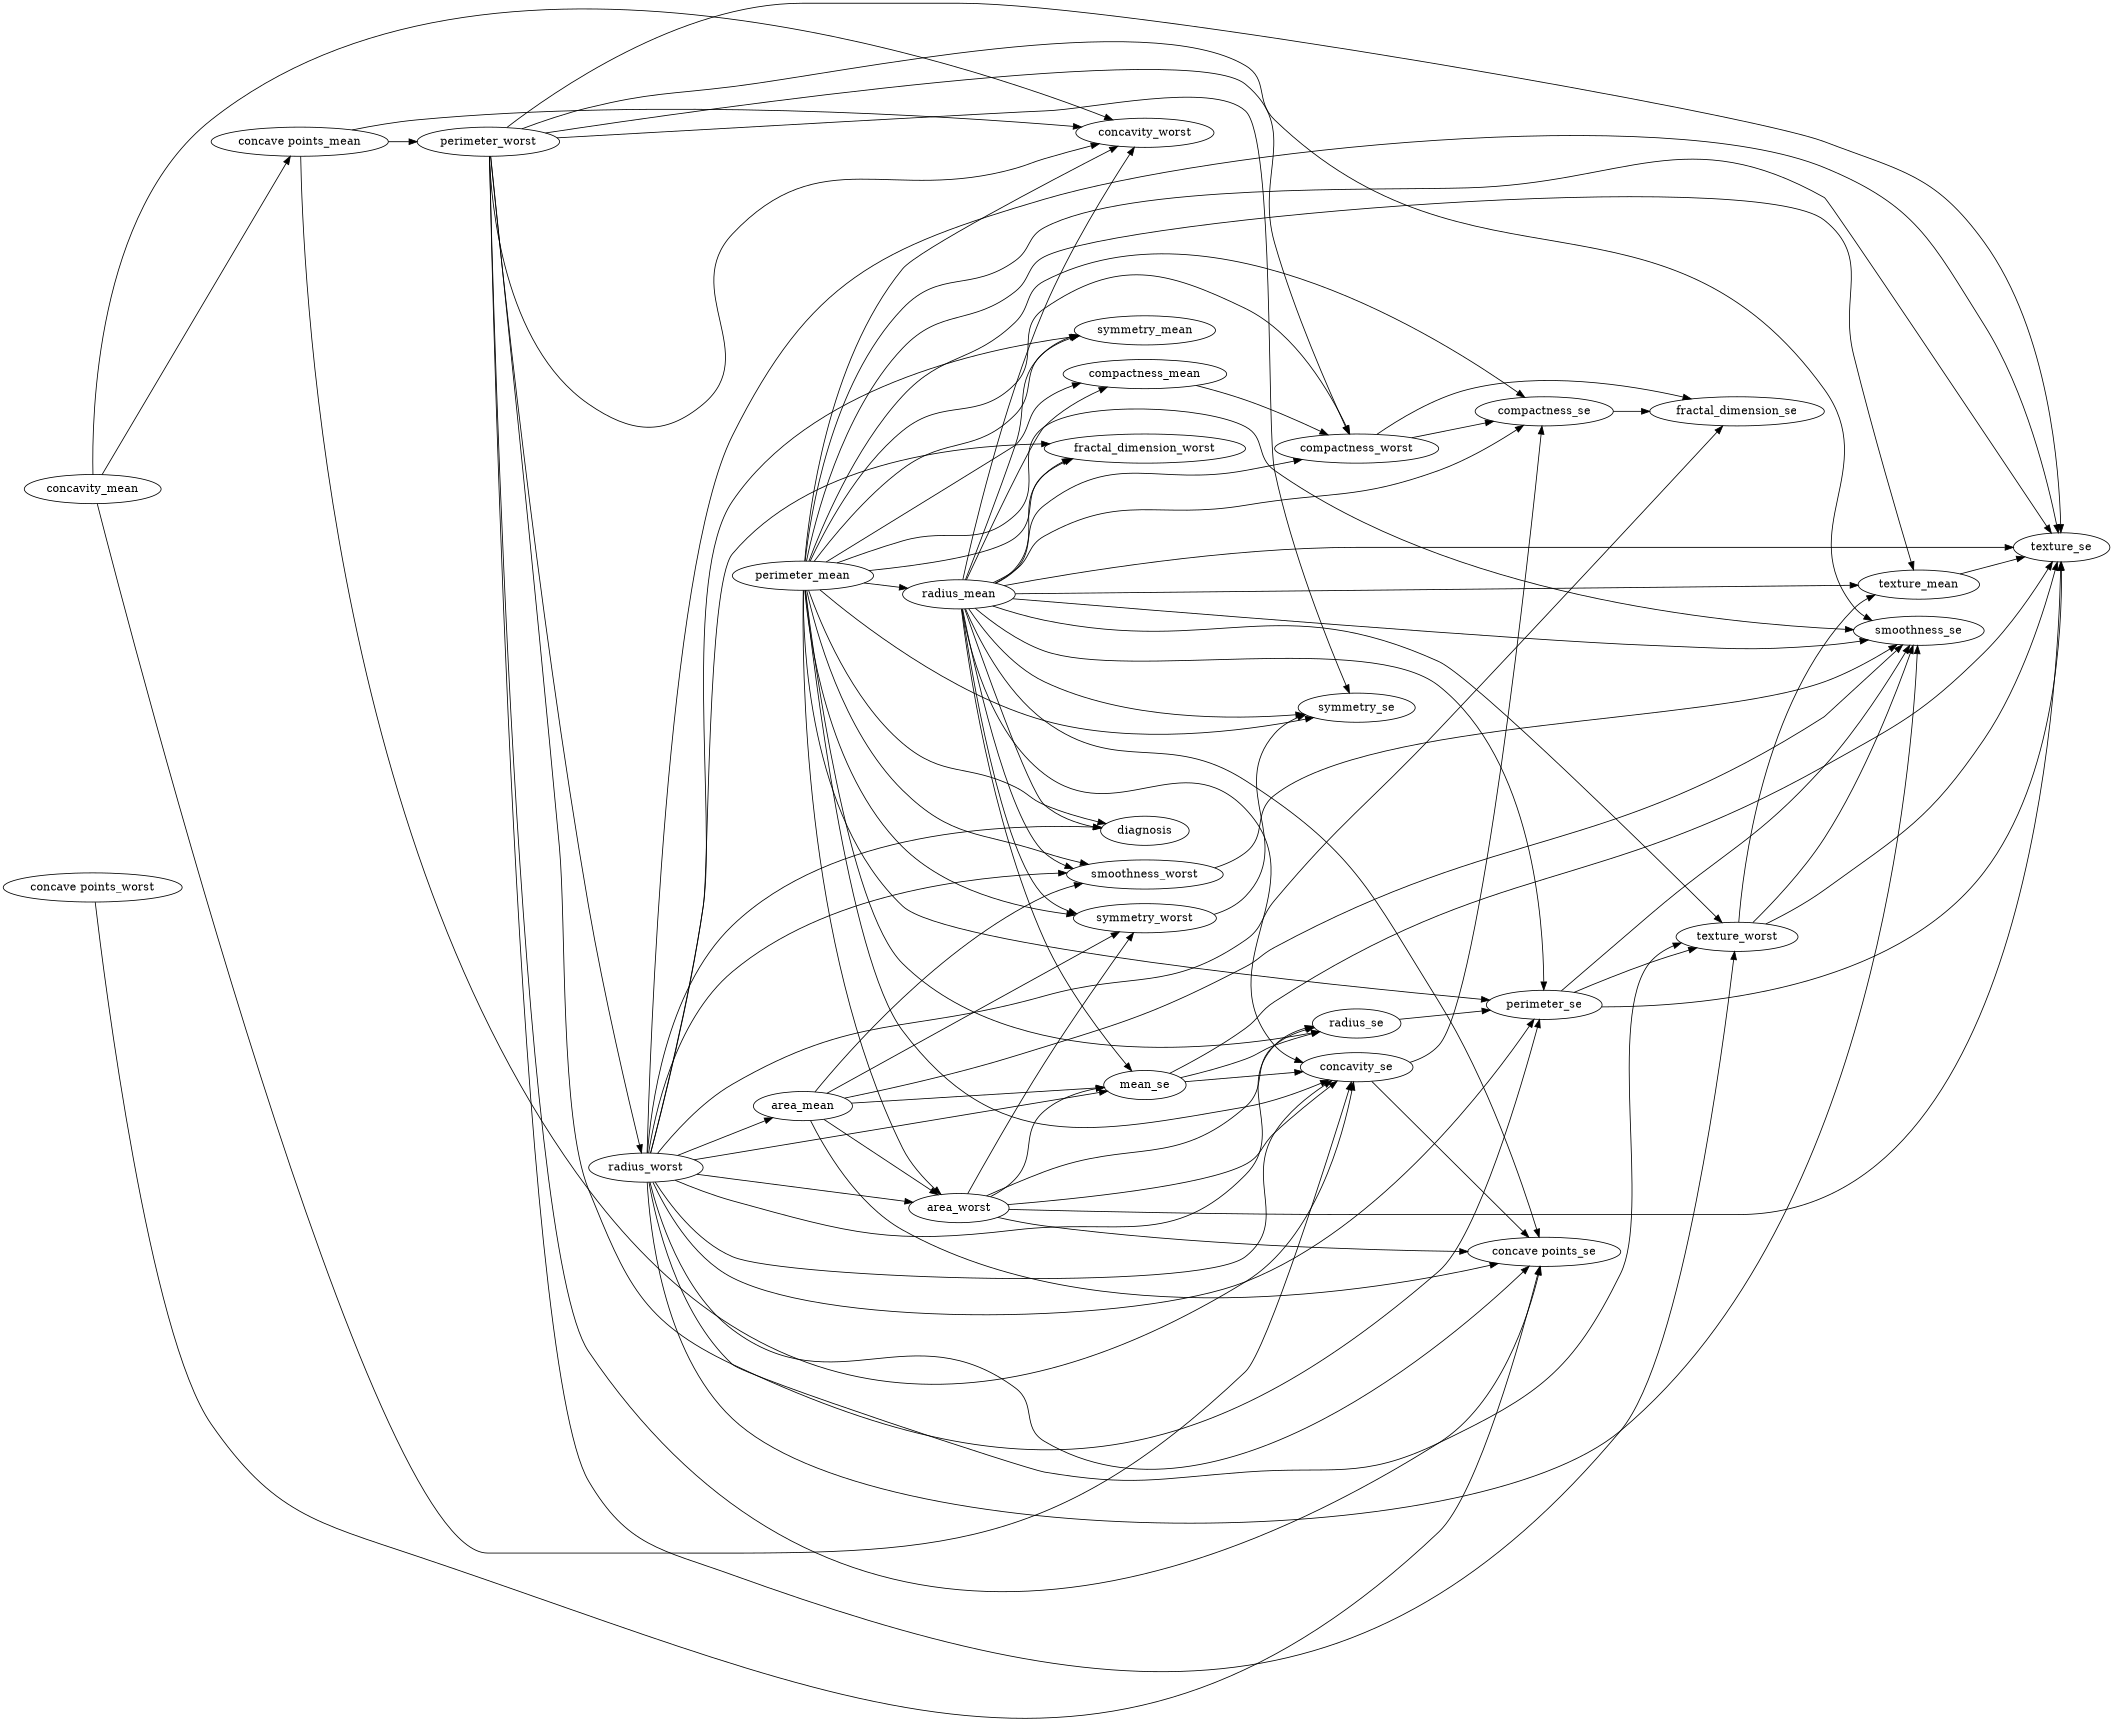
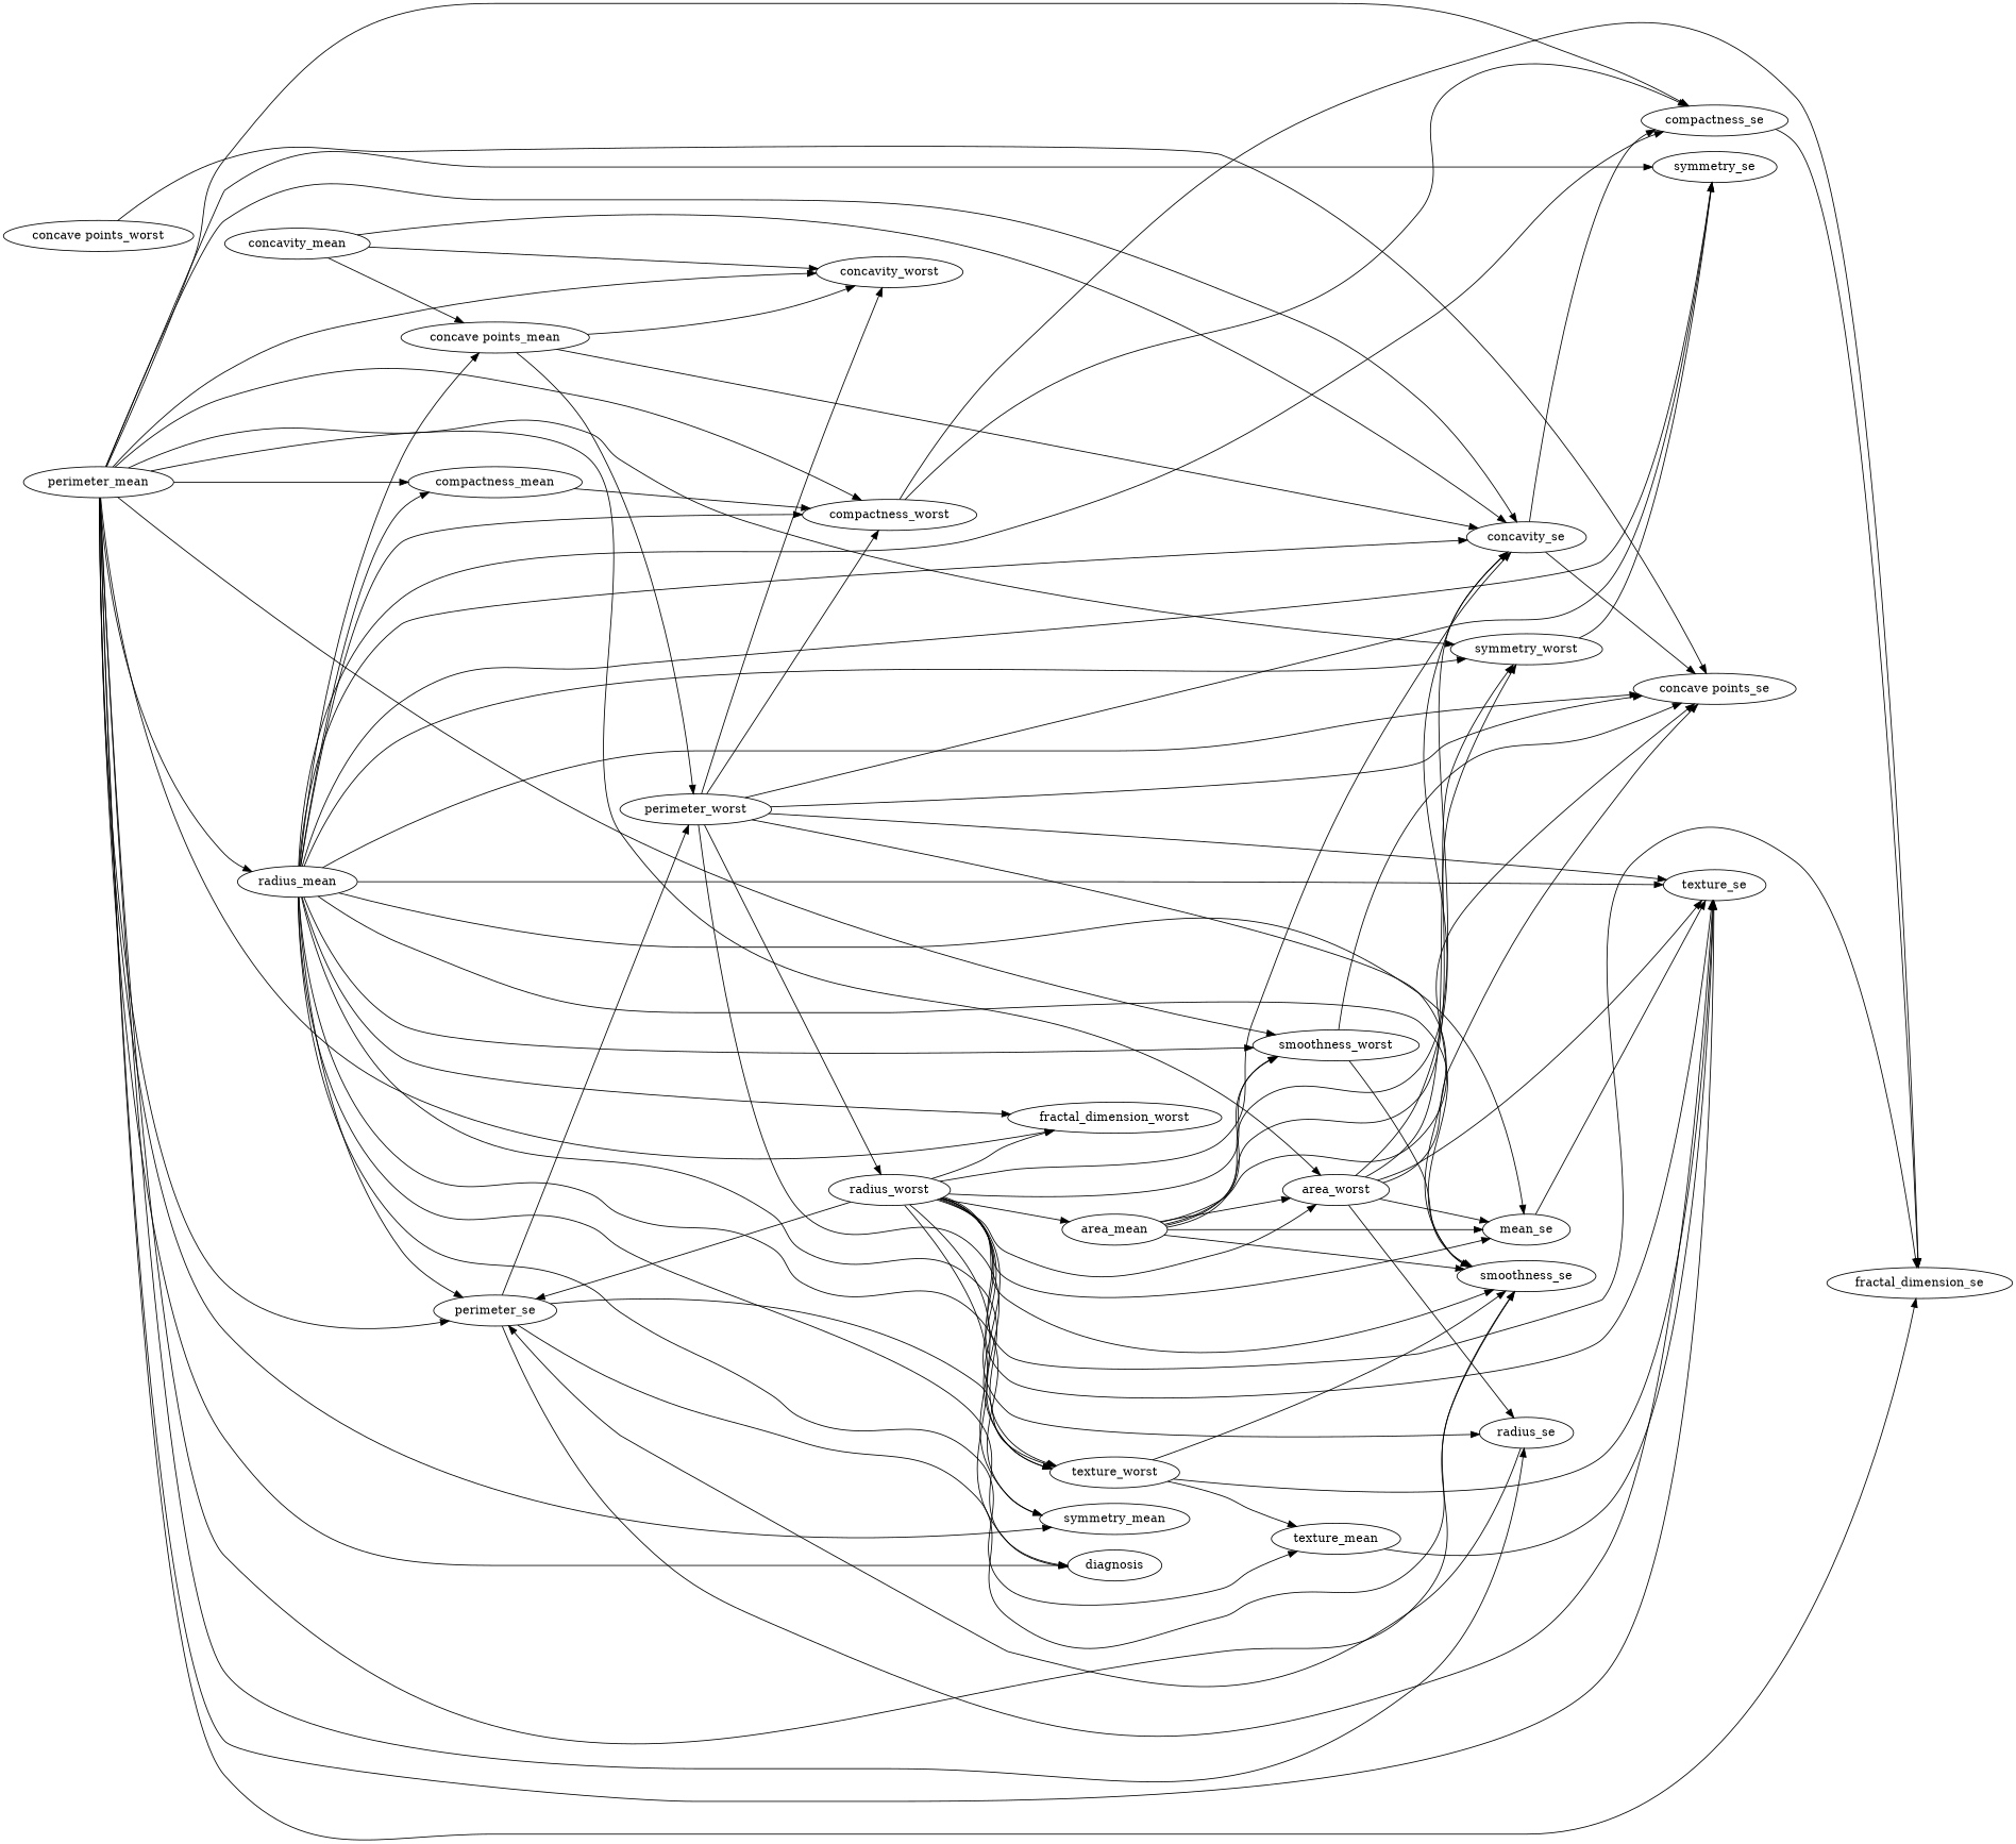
  strict digraph {
    rankdir=LR
    edge [origin=learned]
    radius_mean
    diagnosis
    texture_mean
    compactness_mean
    symmetry_mean
    texture_se
    perimeter_se
    n8 [label=mean_se]
    smoothness_se
    compactness_se
    concavity_se
    "concave points_se"
    symmetry_se
    texture_worst
    smoothness_worst
    compactness_worst
    concavity_worst
    symmetry_worst
    fractal_dimension_worst
    radius_se
    fractal_dimension_se
    perimeter_mean
    area_worst
    area_mean
    concavity_mean
    "concave points_mean"
    perimeter_worst
    radius_worst
    "concave points_worst"
    radius_mean -> diagnosis [weight=-3.0788906227719512]
    radius_mean -> texture_mean [weight=0.9060061288539657]
    radius_mean -> compactness_mean [weight=-8.472795805002947]
    radius_mean -> symmetry_mean [weight=2.07547930658487]
    radius_mean -> texture_se [weight=4.229669246520554]
    radius_mean -> perimeter_se [weight=-1.37813189257598]
    radius_mean -> n8 [weight=-3.8381333900905927]
    radius_mean -> smoothness_se [weight=1.6048816151757523]
    radius_mean -> compactness_se [weight=-1.8013124595624423]
    radius_mean -> concavity_se [weight=5.542338452433311]
    radius_mean -> "concave points_se" [weight=2.561727097051372]
    radius_mean -> symmetry_se [weight=-3.5863794362187376]
    radius_mean -> texture_worst [weight=-1.0832891700255396]
    radius_mean -> smoothness_worst [weight=-5.1421818583795655]
    radius_mean -> compactness_worst [weight=2.096650493505193]
-   radius_mean -> concavity_worst [weight=2.3962783888960684]
+   radius_mean -> "concave points_mean" [weight=2.3962783888960684]
    radius_mean -> symmetry_worst [weight=-2.8479720266742907]
    radius_mean -> fractal_dimension_worst [weight=-1.5906774766127325]
    texture_mean -> texture_se [weight=-0.8745496269379102]
    compactness_mean -> compactness_worst [weight=0.9323811253271763]
    perimeter_se -> texture_se [weight=1.1396867290218269]
    perimeter_se -> smoothness_se [weight=-0.839567883366074]
    perimeter_se -> texture_worst [weight=0.9359845492537806]
    n8 -> texture_se [weight=-0.9305620609593297]
-   n8 -> radius_se [weight=0.9970765608042514]
    compactness_se -> fractal_dimension_se [weight=1.0349085932018238]
    concavity_se -> compactness_se [weight=1.051937336318243]
    concavity_se -> "concave points_se" [weight=0.9115985945585711]
    texture_worst -> texture_mean [weight=0.9894368904467484]
    texture_worst -> texture_se [weight=1.4827947130829424]
    texture_worst -> smoothness_se [weight=-1.0481971471325122]
    smoothness_worst -> smoothness_se [weight=0.9186048555179656]
    compactness_worst -> compactness_se [weight=0.8701667445109653]
    compactness_worst -> fractal_dimension_se [weight=-0.8543783792570444]
    symmetry_worst -> symmetry_se [weight=1.202200717058889]
    radius_se -> perimeter_se [weight=0.8198669798624427]
    perimeter_mean -> radius_mean [weight=0.8670321804792702]
    perimeter_mean -> diagnosis [weight=3.1564565350569525]
    perimeter_mean -> compactness_mean [weight=9.00144097150316]
    perimeter_mean -> symmetry_mean [weight=-1.586054582320307]
    perimeter_mean -> texture_se [weight=-2.8227706541946627]
    perimeter_mean -> perimeter_se [weight=1.3889177512960484]
    perimeter_mean -> smoothness_se [weight=-2.557466837841458]
    perimeter_mean -> compactness_se [weight=1.9561485197576025]
    perimeter_mean -> concavity_se [weight=-3.5852838142193173]
    perimeter_mean -> symmetry_se [weight=4.272205567310711]
    perimeter_mean -> smoothness_worst [weight=3.1728482550991512]
    perimeter_mean -> compactness_worst [weight=-2.909190793204428]
    perimeter_mean -> concavity_worst [weight=-2.595661520906266]
    perimeter_mean -> symmetry_worst [weight=1.5929425157572878]
    perimeter_mean -> fractal_dimension_worst [weight=1.4568166008362042]
    perimeter_mean -> radius_se [weight=-1.3737856186245152]
-   perimeter_mean -> texture_mean [weight=1.3275302213130327]
+   perimeter_mean -> fractal_dimension_se [weight=1.3275302213130327]
    perimeter_mean -> area_worst [weight=-0.9831341862184396]
    area_worst -> texture_se [weight=1.844266195993532]
    area_worst -> n8 [weight=-1.2028272027441715]
    area_worst -> concavity_se [weight=1.6827498353263364]
    area_worst -> "concave points_se" [weight=1.9354900415490637]
    area_worst -> symmetry_worst [weight=-0.8349761281945736]
    area_worst -> radius_se [weight=-1.0954798261977612]
    area_mean -> n8 [weight=3.570354347548503]
    area_mean -> smoothness_se [weight=0.9461923228809401]
-   n8 -> concavity_se [weight=-1.3463058387574725]
+   area_mean -> concavity_se [weight=-1.3463058387574725]
    area_mean -> "concave points_se" [weight=-1.9532067533505835]
    area_mean -> smoothness_worst [weight=1.5374457837131144]
    area_mean -> symmetry_worst [weight=0.865690210875468]
    area_mean -> area_worst [weight=0.8240525692436116]
    concavity_mean -> concavity_se [weight=1.2206397889295506]
    concavity_mean -> concavity_worst [weight=1.2709788601940897]
    concavity_mean -> "concave points_mean" [weight=0.9368283541256617]
    "concave points_mean" -> concavity_se [weight=-1.0644588046122374]
    "concave points_mean" -> concavity_worst [weight=-0.9262155632837483]
    "concave points_mean" -> perimeter_worst [weight=1.1205365915499774]
    perimeter_worst -> texture_se [weight=-1.4133137602235417]
-   perimeter_worst -> perimeter_se [weight=1.7759332960011789]
+   perimeter_se -> perimeter_worst [weight=1.7759332960011789]
    perimeter_worst -> smoothness_se [weight=1.5457949026103488]
    perimeter_worst -> "concave points_se" [weight=-1.0646811984024995]
    perimeter_worst -> symmetry_se [weight=-0.8837703433453808]
    perimeter_worst -> texture_worst [weight=-1.5611229756229037]
    perimeter_worst -> compactness_worst [weight=1.1102665316128544]
    perimeter_worst -> concavity_worst [weight=0.9431615647569883]
    perimeter_worst -> radius_worst [weight=1.0524777995397345]
    radius_worst -> diagnosis [weight=1.3296810259002918]
    radius_worst -> symmetry_mean [weight=-0.8146006265862612]
    radius_worst -> texture_se [weight=-1.5281424690127121]
    radius_worst -> perimeter_se [weight=-1.4964564439795243]
    radius_worst -> n8 [weight=1.8531761950896386]
    radius_worst -> smoothness_se [weight=-1.495428403926729]
    radius_worst -> concavity_se [weight=-1.9672201894183747]
-   radius_worst -> "concave points_se" [weight=-1.9491463686000876]
+   smoothness_worst -> "concave points_se" [weight=-1.9491463686000876]
    radius_worst -> texture_worst [weight=2.557225725670772]
    radius_worst -> smoothness_worst [weight=1.515377575635976]
    radius_worst -> fractal_dimension_worst [weight=0.8408973507506278]
    radius_worst -> radius_se [weight=1.4106306874861008]
    radius_worst -> fractal_dimension_se [weight=-0.8834132425047106]
    radius_worst -> area_worst [weight=0.9064209710310053]
    radius_worst -> area_mean [weight=0.8159690229570238]
    "concave points_worst" -> "concave points_se" [weight=0.9386997494693774]
  }
